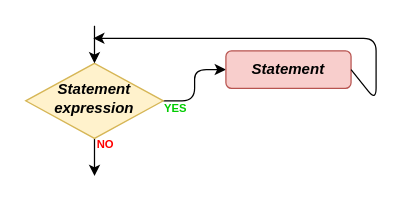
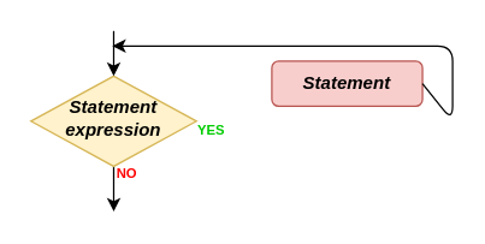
  <mxCell id="0" />
  <mxCell id="1" parent="0" />
- <mxCell id="2" value="" style="edgeStyle=orthogonalEdgeStyle;rounded=1;orthogonalLoop=1;jettySize=auto;html=1;endArrow=classic;endFill=1;endSize=6;" parent="1" source="4" target="5" edge="1"><mxGeometry relative="1" as="geometry" /></mxCell>
  <mxCell id="3" value="" style="edgeStyle=orthogonalEdgeStyle;rounded=0;orthogonalLoop=1;jettySize=auto;html=1;" edge="1" parent="1" source="4"><mxGeometry relative="1" as="geometry"><mxPoint x="75" y="140" as="targetPoint" /></mxGeometry></mxCell>
  <mxCell id="4" value="&lt;i&gt;&lt;b&gt;&lt;font style=&quot;font-size: 12px&quot;&gt;Statement expression&lt;/font&gt;&lt;/b&gt;&lt;/i&gt;" style="rhombus;whiteSpace=wrap;html=1;shadow=0;fontFamily=Helvetica;fontSize=12;align=center;strokeWidth=1;spacing=6;spacingTop=-4;fillColor=#fff2cc;strokeColor=#d6b656;" parent="1" vertex="1"><mxGeometry x="20" y="50" width="110" height="60" as="geometry" /></mxCell>
  <mxCell id="5" value="&lt;b&gt;&lt;i&gt;Statement&lt;/i&gt;&lt;/b&gt;" style="rounded=1;whiteSpace=wrap;html=1;fontSize=12;glass=0;strokeWidth=1;shadow=0;fillColor=#f8cecc;strokeColor=#b85450;" parent="1" vertex="1"><mxGeometry x="180" y="40" width="100" height="30" as="geometry" /></mxCell>
  <mxCell id="6" value="" style="endArrow=classic;html=1;entryX=0.5;entryY=0;entryDx=0;entryDy=0;" parent="1" target="4" edge="1"><mxGeometry width="50" height="50" relative="1" as="geometry"><mxPoint x="75" y="20" as="sourcePoint" /><mxPoint x="40" y="30" as="targetPoint" /></mxGeometry></mxCell>
  <mxCell id="7" value="&lt;font style=&quot;font-size: 9px&quot; color=&quot;#00cc00&quot;&gt;&lt;b&gt;YES&lt;/b&gt;&lt;/font&gt;" style="text;html=1;strokeColor=none;fillColor=none;align=center;verticalAlign=middle;whiteSpace=wrap;rounded=0;" parent="1" vertex="1"><mxGeometry x="120" y="75" width="40" height="20" as="geometry" /></mxCell>
  <mxCell id="8" value="&lt;b&gt;&lt;font color=&quot;#ff0000&quot; style=&quot;font-size: 9px&quot;&gt;NO&lt;/font&gt;&lt;/b&gt;" style="text;html=1;strokeColor=none;fillColor=none;align=center;verticalAlign=middle;whiteSpace=wrap;rounded=0;" parent="1" vertex="1"><mxGeometry x="64" y="104" width="40" height="20" as="geometry" /></mxCell>
  <mxCell id="9" value="" style="endArrow=classic;html=1;exitX=1;exitY=0.5;exitDx=0;exitDy=0;" edge="1" parent="1" source="5"><mxGeometry width="50" height="50" relative="1" as="geometry"><mxPoint x="230" y="95" as="sourcePoint" /><mxPoint x="74" y="30" as="targetPoint" /><Array as="points"><mxPoint x="300" y="80" /><mxPoint x="300" y="30" /></Array></mxGeometry></mxCell>
